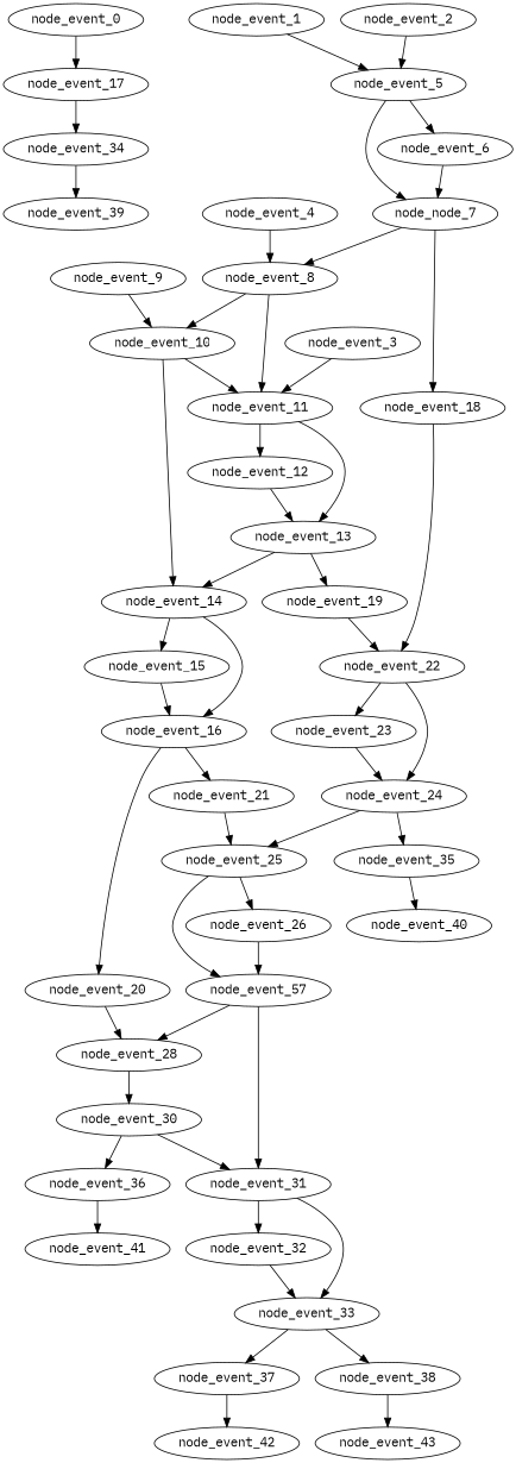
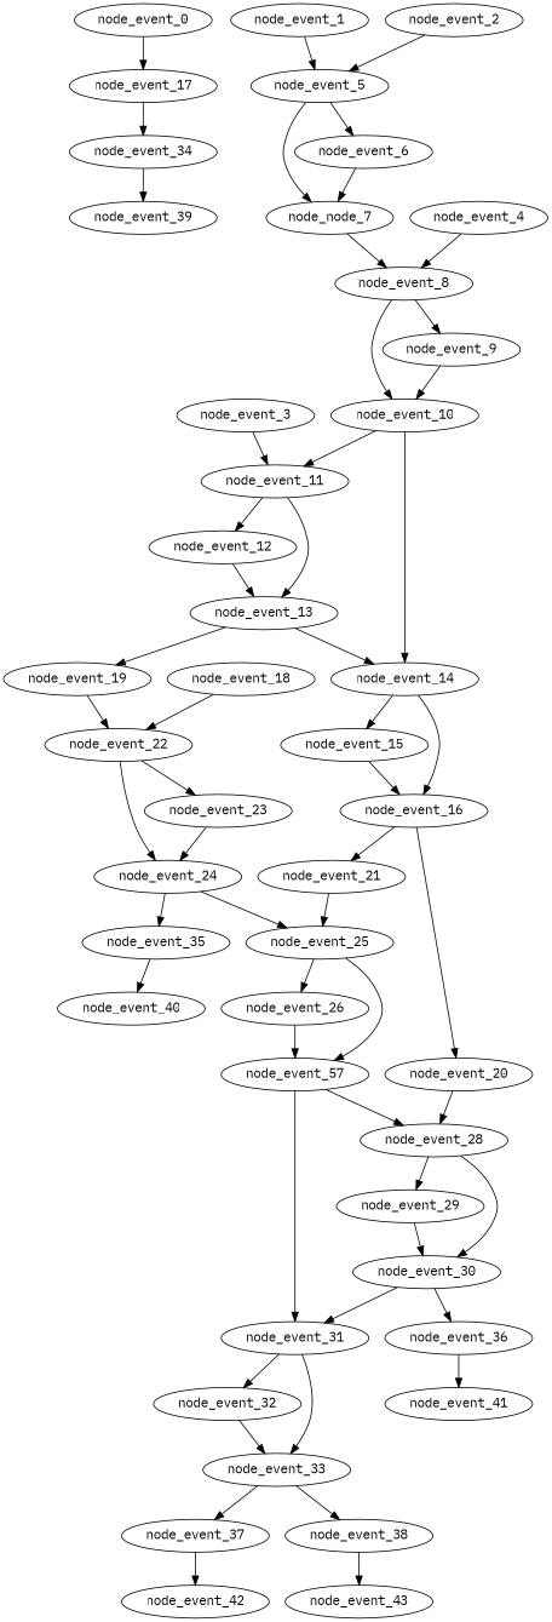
  digraph {
    fontname="IBM Plex Mono"
    node [Dependencies=0 Depth=1 EventType="DotQasm.Scheduling.GateEvent" Latency="00:00:00.0010000" Priority=0.004 fontname="IBM Plex Mono"]
    edge [fontname="IBM Plex Mono"]
    node_event_0 [EventIndex=0 Priority=0.006]
    node_event_17 [Dependencies=1 Depth=2 EventIndex=17 Priority=0.005]
    node_event_34 [Dependencies=2 Depth=3 EventIndex=34]
    node_event_1 [EventIndex=1 Priority=0.04100000000000002]
    node_event_5 [Dependencies=2 Depth=2 EventIndex=5 EventType="DotQasm.Scheduling.ControlledGateEvent" Latency="00:00:00.0020000" Priority=0.04000000000000002]
    node_event_6 [Dependencies=3 Depth=3 EventIndex=6 Priority=0.03800000000000002]
    n7 [Dependencies=7 Depth=4 EventIndex=7 EventType="DotQasm.Scheduling.ControlledGateEvent" Latency="00:00:00.0020000" Priority=0.03700000000000002 label=node_node_7]
    node_event_2 [EventIndex=2 Priority=0.04100000000000002]
    node_event_3 [EventIndex=3 Priority=0.031000000000000014]
    node_event_11 [Dependencies=23 Depth=8 EventIndex=11 EventType="DotQasm.Scheduling.ControlledGateEvent" Latency="00:00:00.0020000" Priority=0.030000000000000013]
    node_event_12 [Dependencies=24 Depth=9 EventIndex=12 Priority=0.02800000000000001]
    node_event_13 [Dependencies=49 Depth=10 EventIndex=13 EventType="DotQasm.Scheduling.ControlledGateEvent" Latency="00:00:00.0020000" Priority=0.02700000000000001]
    node_event_4 [EventIndex=4 Priority=0.03600000000000002]
    node_event_8 [Dependencies=9 Depth=5 EventIndex=8 EventType="DotQasm.Scheduling.ControlledGateEvent" Latency="00:00:00.0020000" Priority=0.03500000000000002]
    node_event_9 [Dependencies=10 Depth=6 EventIndex=9 Priority=0.033000000000000015]
    node_event_10 [Dependencies=21 Depth=7 EventIndex=10 EventType="DotQasm.Scheduling.ControlledGateEvent" Latency="00:00:00.0020000" Priority=0.032000000000000015]
    node_event_18 [Dependencies=8 Depth=5 EventIndex=18 Priority=0.02500000000000001]
    node_event_22 [Dependencies=60 Depth=12 EventIndex=22 EventType="DotQasm.Scheduling.ControlledGateEvent" Latency="00:00:00.0020000" Priority=0.024000000000000007]
    node_event_14 [Dependencies=72 Depth=11 EventIndex=14 EventType="DotQasm.Scheduling.ControlledGateEvent" Latency="00:00:00.0020000" Priority=0.02500000000000001]
    node_event_15 [Dependencies=73 Depth=12 EventIndex=15 Priority=0.023000000000000007]
    node_event_16 [Dependencies=147 Depth=13 EventIndex=16 EventType="DotQasm.Scheduling.ControlledGateEvent" Latency="00:00:00.0020000" Priority=0.022000000000000006]
    node_event_19 [Dependencies=50 Depth=11 EventIndex=19 Priority=0.02500000000000001]
    node_event_20 [Dependencies=148 Depth=14 EventIndex=20 Priority=0.015]
    node_event_21 [Dependencies=148 Depth=14 EventIndex=21 Priority=0.020000000000000004]
    node_event_28 [Dependencies=699 Depth=18 EventIndex=28 EventType="DotQasm.Scheduling.ControlledGateEvent" Latency="00:00:00.0020000" Priority=0.014]
    node_event_25 [Dependencies=273 Depth=15 EventIndex=25 EventType="DotQasm.Scheduling.ControlledGateEvent" Latency="00:00:00.0020000" Priority=0.019000000000000003]
    node_event_39 [Dependencies=3 Depth=4 EventIndex=39 EventType="DotQasm.Scheduling.MeasurementEvent" Latency="00:00:00.0030000" Priority=0.003]
    node_event_23 [Dependencies=61 Depth=13 EventIndex=23 Priority=0.022000000000000006]
    node_event_24 [Dependencies=123 Depth=14 EventIndex=24 EventType="DotQasm.Scheduling.ControlledGateEvent" Latency="00:00:00.0020000" Priority=0.021000000000000005]
+   node_event_29 [Dependencies=700 Depth=19 EventIndex=29 Priority=0.012]
    node_event_30 [Dependencies=1401 Depth=20 EventIndex=30 EventType="DotQasm.Scheduling.ControlledGateEvent" Latency="00:00:00.0020000" Priority=0.011000000000000001]
    node_event_26 [Dependencies=274 Depth=16 EventIndex=26 Priority=0.017]
    n33 [Dependencies=549 Depth=17 EventIndex=27 EventType="DotQasm.Scheduling.ControlledGateEvent" Latency="00:00:00.0020000" Priority=0.016 label=node_event_57]
    node_event_35 [Dependencies=124 Depth=15 EventIndex=35]
    node_event_40 [Dependencies=125 Depth=16 EventIndex=40 EventType="DotQasm.Scheduling.MeasurementEvent" Latency="00:00:00.0030000" Priority=0.003]
    node_event_31 [Dependencies=1952 Depth=21 EventIndex=31 EventType="DotQasm.Scheduling.ControlledGateEvent" Latency="00:00:00.0020000" Priority=0.009000000000000001]
    node_event_32 [Dependencies=1953 Depth=22 EventIndex=32 Priority=0.007]
    node_event_33 [Dependencies=3907 Depth=23 EventIndex=33 EventType="DotQasm.Scheduling.ControlledGateEvent" Latency="00:00:00.0020000" Priority=0.006]
    node_event_36 [Dependencies=1402 Depth=21 EventIndex=36]
    node_event_41 [Dependencies=1403 Depth=22 EventIndex=41 EventType="DotQasm.Scheduling.MeasurementEvent" Latency="00:00:00.0030000" Priority=0.003]
    node_event_37 [Dependencies=3908 Depth=24 EventIndex=37]
    node_event_38 [Dependencies=3908 Depth=24 EventIndex=38]
    node_event_42 [Dependencies=3909 Depth=25 EventIndex=42 EventType="DotQasm.Scheduling.MeasurementEvent" Latency="00:00:00.0030000" Priority=0.003]
    node_event_43 [Dependencies=3909 Depth=25 EventIndex=43 EventType="DotQasm.Scheduling.MeasurementEvent" Latency="00:00:00.0030000" Priority=0.003]
    node_event_0 -> node_event_17
    node_event_17 -> node_event_34
    node_event_34 -> node_event_39
    node_event_1 -> node_event_5
    node_event_5 -> node_event_6
    node_event_5 -> n7
    node_event_6 -> n7
    n7 -> node_event_8
-   n7 -> node_event_18
    node_event_2 -> node_event_5
    node_event_3 -> node_event_11
    node_event_11 -> node_event_12
    node_event_11 -> node_event_13
    node_event_12 -> node_event_13
    node_event_13 -> node_event_14
    node_event_13 -> node_event_19
    node_event_4 -> node_event_8
-   node_event_8 -> node_event_11
+   node_event_8 -> node_event_9
    node_event_8 -> node_event_10
    node_event_9 -> node_event_10
    node_event_10 -> node_event_11
    node_event_10 -> node_event_14
    node_event_18 -> node_event_22
    node_event_22 -> node_event_23
    node_event_22 -> node_event_24
    node_event_14 -> node_event_15
    node_event_14 -> node_event_16
    node_event_15 -> node_event_16
    node_event_16 -> node_event_20
    node_event_16 -> node_event_21
    node_event_19 -> node_event_22
    node_event_20 -> node_event_28
    node_event_21 -> node_event_25
+   node_event_28 -> node_event_29
    node_event_28 -> node_event_30
    node_event_25 -> node_event_26
    node_event_25 -> n33
    node_event_23 -> node_event_24
    node_event_24 -> node_event_25
    node_event_24 -> node_event_35
+   node_event_29 -> node_event_30
    node_event_30 -> node_event_31
    node_event_30 -> node_event_36
    node_event_26 -> n33
    n33 -> node_event_28
    n33 -> node_event_31
    node_event_35 -> node_event_40
    node_event_31 -> node_event_32
    node_event_31 -> node_event_33
    node_event_32 -> node_event_33
    node_event_33 -> node_event_37
    node_event_33 -> node_event_38
    node_event_36 -> node_event_41
    node_event_37 -> node_event_42
    node_event_38 -> node_event_43
  }
